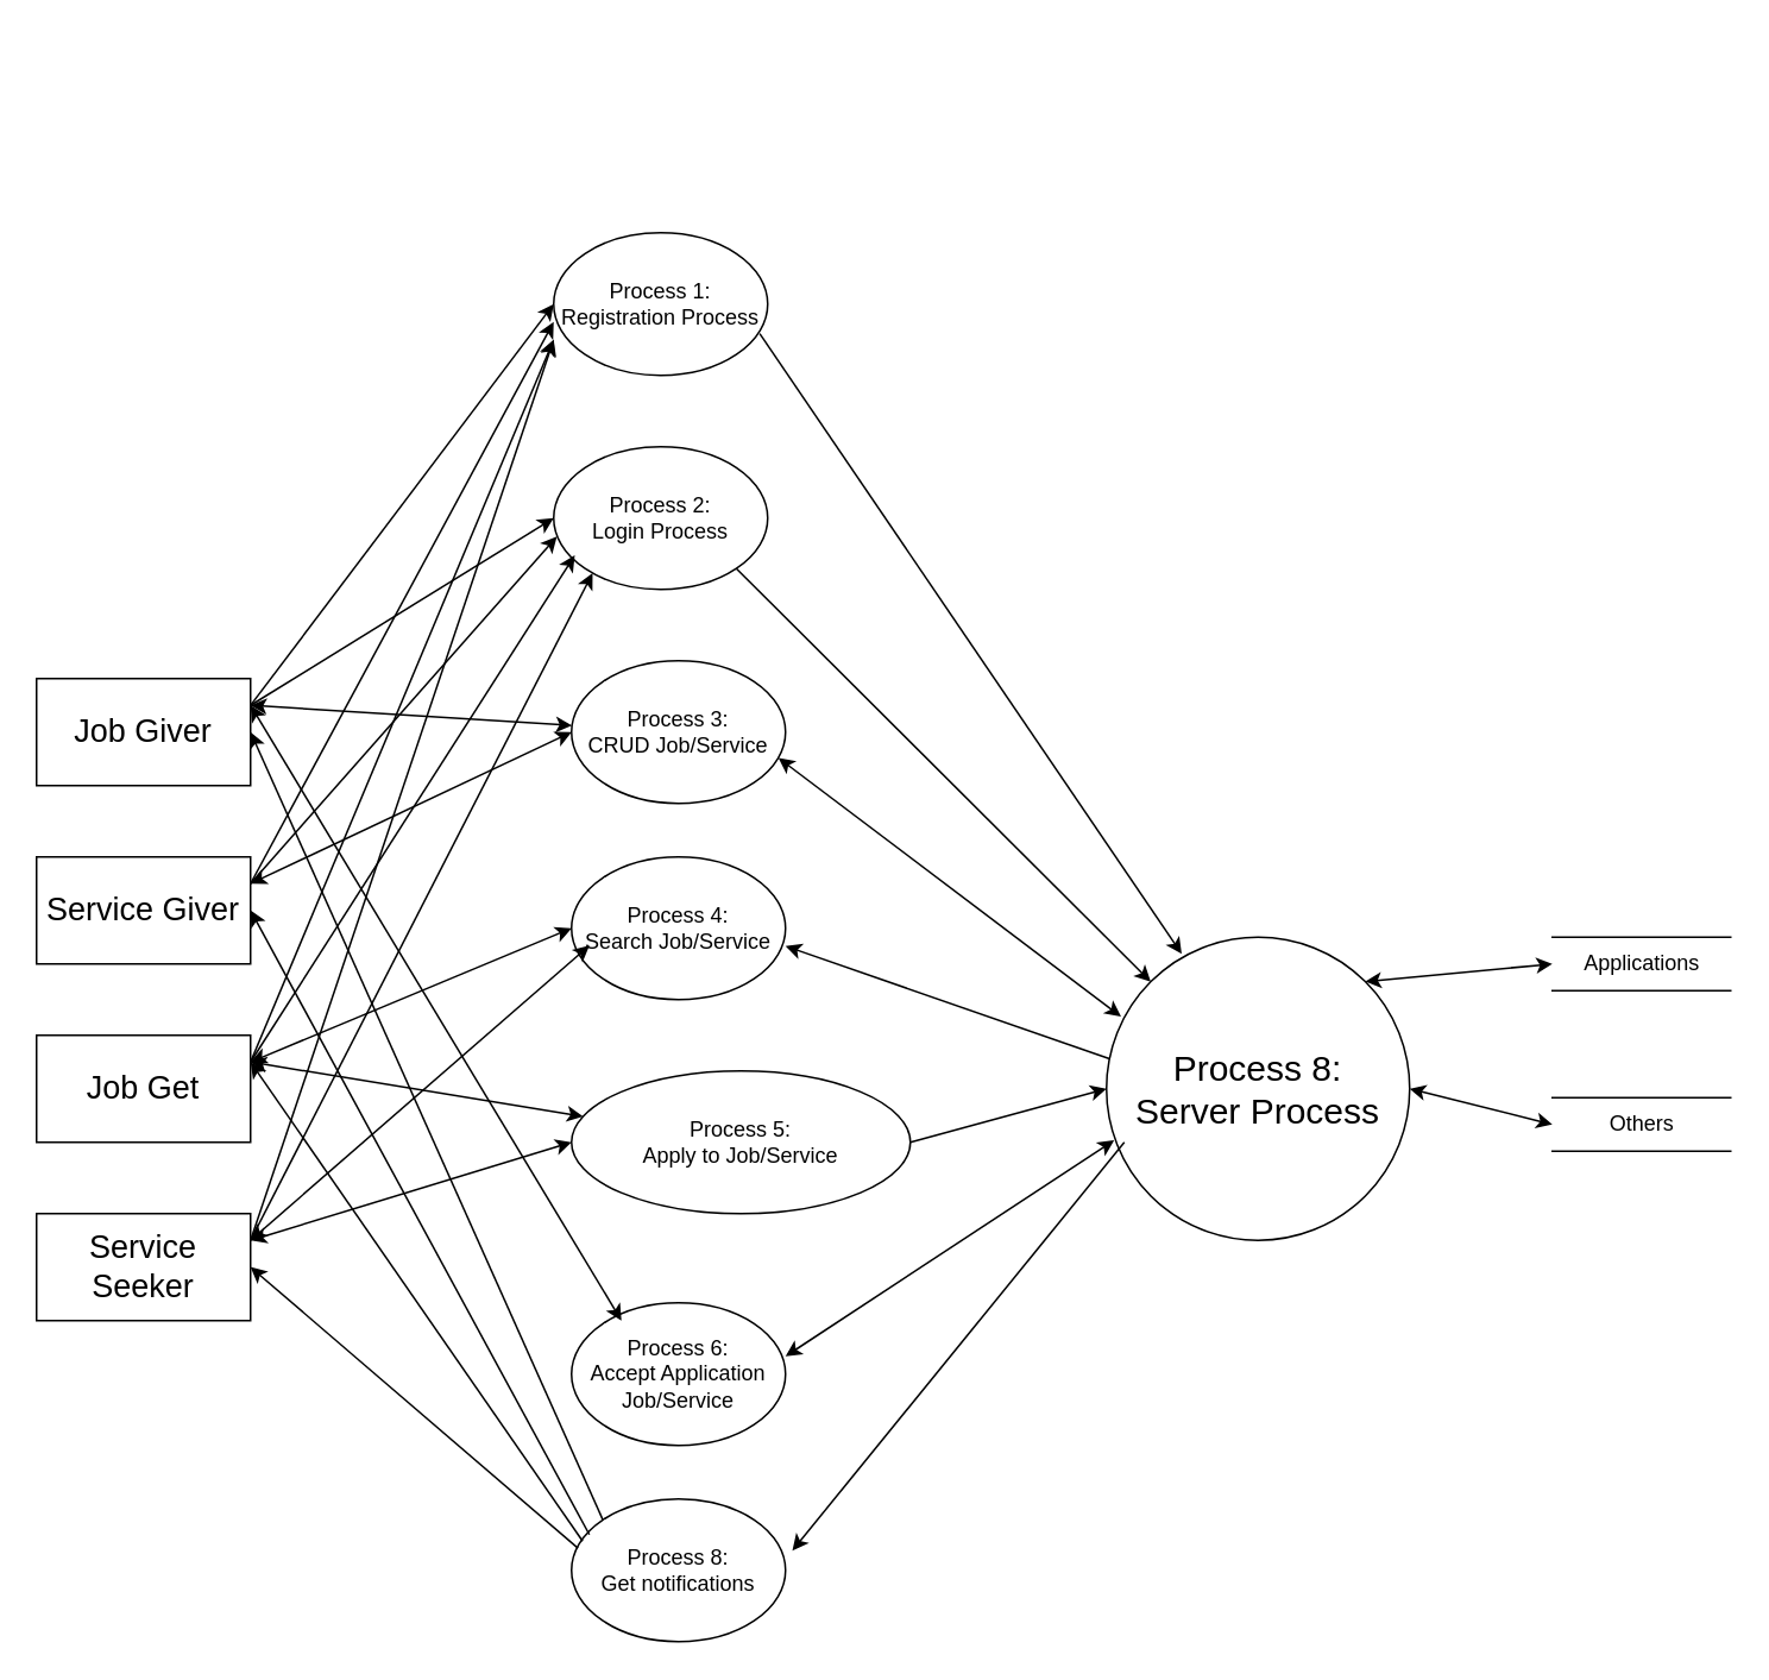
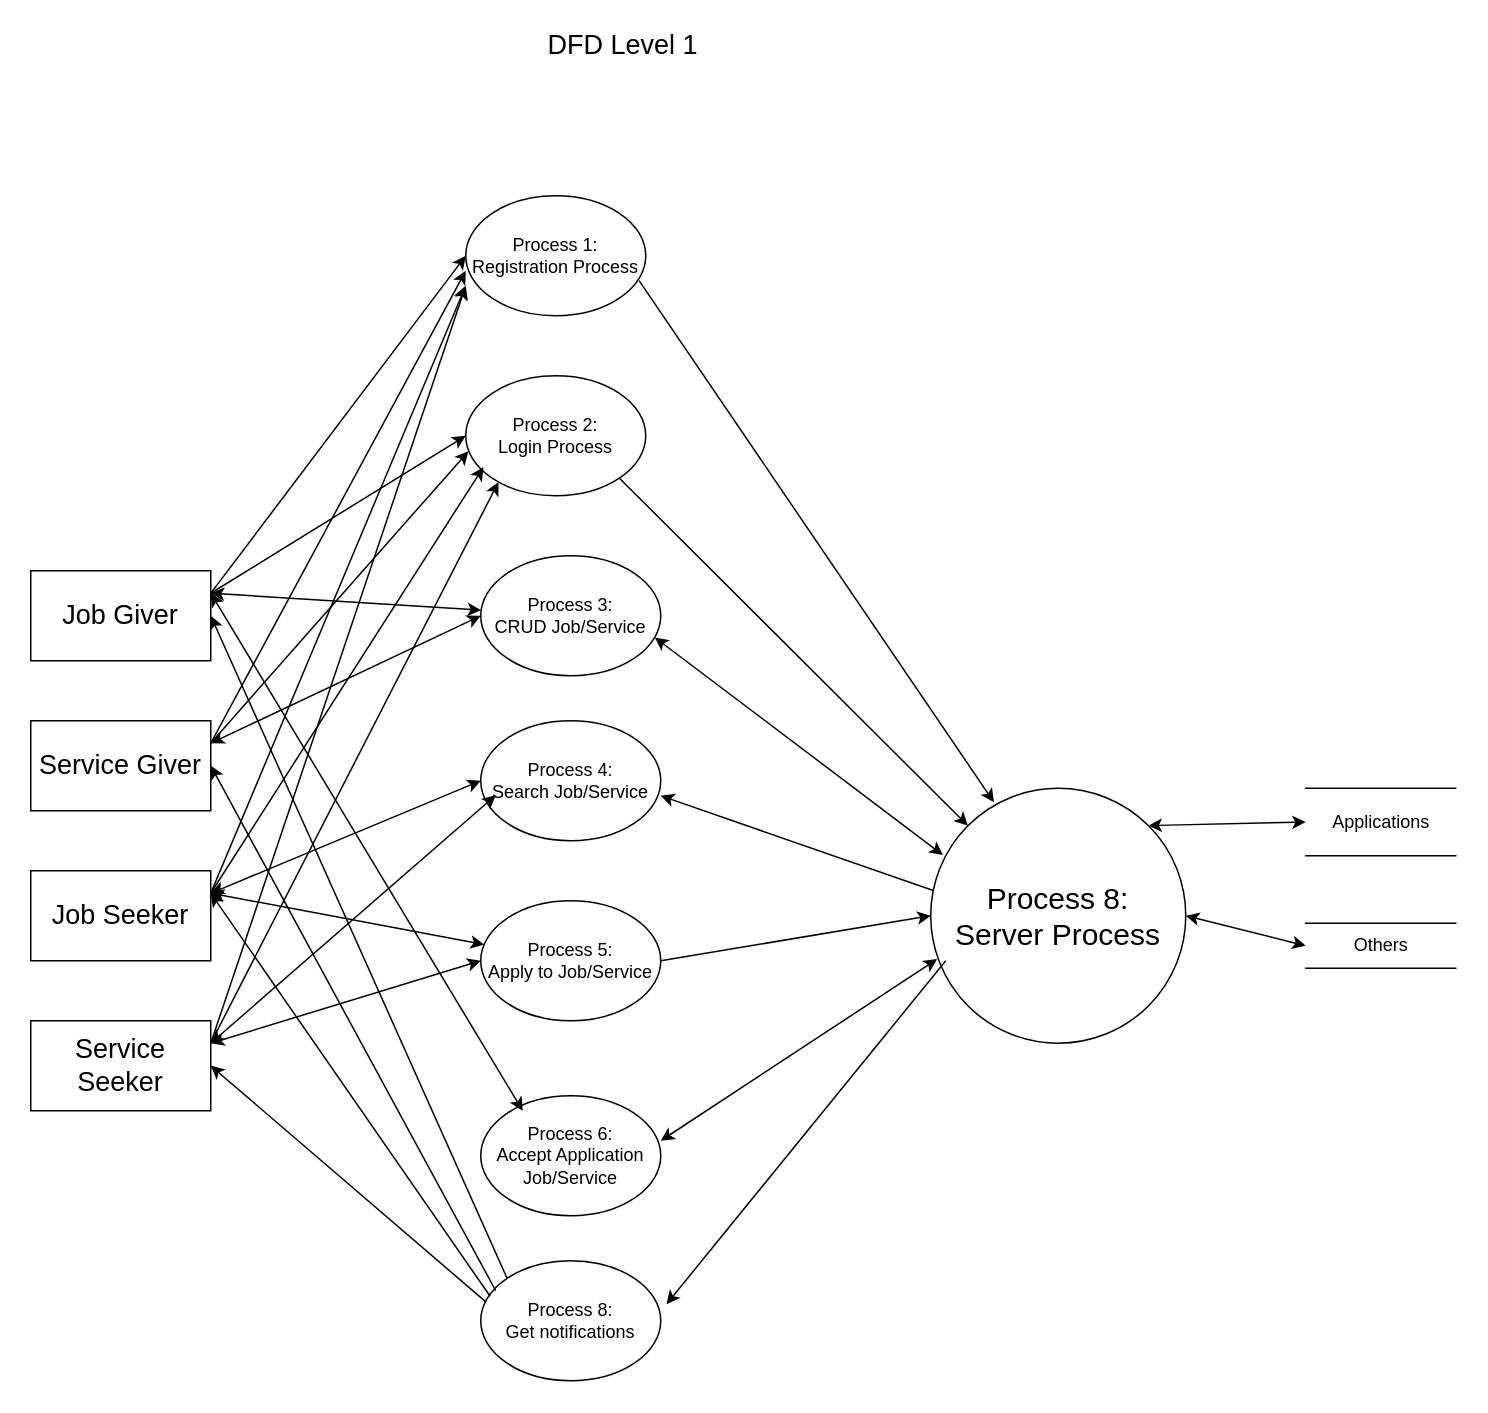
  <mxCell id="0" />
  <mxCell id="1" parent="0" />
+ <mxCell id="2" value="&lt;font style=&quot;font-size: 18px&quot;&gt;DFD Level 1&lt;br&gt;&lt;/font&gt;" style="text;html=1;strokeColor=none;fillColor=none;align=center;verticalAlign=middle;whiteSpace=wrap;rounded=0;" vertex="1" parent="1"><mxGeometry x="335" y="20" width="160" height="20" as="geometry" /></mxCell>
  <mxCell id="3" value="&lt;font style=&quot;font-size: 18px&quot;&gt;Job Giver&lt;/font&gt;" style="rounded=0;whiteSpace=wrap;html=1;" vertex="1" parent="1"><mxGeometry x="20" y="380" width="120" height="60" as="geometry" /></mxCell>
- <mxCell id="4" value="&lt;font style=&quot;font-size: 18px&quot;&gt;Job Get&lt;/font&gt;" style="rounded=0;whiteSpace=wrap;html=1;" vertex="1" parent="1"><mxGeometry x="20" y="580" width="120" height="60" as="geometry" /></mxCell>
+ <mxCell id="4" value="&lt;font style=&quot;font-size: 18px&quot;&gt;Job Seeker&lt;/font&gt;" style="rounded=0;whiteSpace=wrap;html=1;" vertex="1" parent="1"><mxGeometry x="20" y="580" width="120" height="60" as="geometry" /></mxCell>
  <mxCell id="5" value="&lt;font style=&quot;font-size: 18px&quot;&gt;Service Giver&lt;/font&gt;" style="rounded=0;whiteSpace=wrap;html=1;" vertex="1" parent="1"><mxGeometry x="20" y="480" width="120" height="60" as="geometry" /></mxCell>
  <mxCell id="6" value="&lt;font style=&quot;font-size: 18px&quot;&gt;Service Seeker&lt;/font&gt;" style="rounded=0;whiteSpace=wrap;html=1;" vertex="1" parent="1"><mxGeometry x="20" y="680" width="120" height="60" as="geometry" /></mxCell>
  <mxCell id="7" value="&lt;font style=&quot;font-size: 12px&quot;&gt;Process 1:&lt;br&gt;Registration Process&lt;/font&gt;&lt;br&gt;" style="ellipse;whiteSpace=wrap;html=1;" vertex="1" parent="1"><mxGeometry x="310" y="130" width="120" height="80" as="geometry" /></mxCell>
  <mxCell id="8" value="Process 2:&lt;br&gt;Login Process&lt;br&gt;" style="ellipse;whiteSpace=wrap;html=1;" vertex="1" parent="1"><mxGeometry x="310" y="250" width="120" height="80" as="geometry" /></mxCell>
- <mxCell id="9" value="Process 5:&lt;br&gt;Apply to Job/Service&lt;br&gt;" style="ellipse;whiteSpace=wrap;html=1;" vertex="1" parent="1"><mxGeometry x="320" y="600" width="190" height="80" as="geometry" /></mxCell>
+ <mxCell id="9" value="Process 5:&lt;br&gt;Apply to Job/Service&lt;br&gt;" style="ellipse;whiteSpace=wrap;html=1;" vertex="1" parent="1"><mxGeometry x="320" y="600" width="120" height="80" as="geometry" /></mxCell>
  <mxCell id="10" value="Process 4:&lt;br&gt;Search Job/Service&lt;br&gt;" style="ellipse;whiteSpace=wrap;html=1;" vertex="1" parent="1"><mxGeometry x="320" y="480" width="120" height="80" as="geometry" /></mxCell>
  <mxCell id="11" value="Process 8:&lt;br&gt;Get notifications&lt;br&gt;" style="ellipse;whiteSpace=wrap;html=1;" vertex="1" parent="1"><mxGeometry x="320" y="840" width="120" height="80" as="geometry" /></mxCell>
  <mxCell id="12" value="Process 6:&lt;br&gt;Accept Application&lt;br&gt;Job/Service&lt;br&gt;" style="ellipse;whiteSpace=wrap;html=1;" vertex="1" parent="1"><mxGeometry x="320" y="730" width="120" height="80" as="geometry" /></mxCell>
  <mxCell id="13" value="Process 3:&lt;br&gt;CRUD Job/Service&lt;br&gt;" style="ellipse;whiteSpace=wrap;html=1;" vertex="1" parent="1"><mxGeometry x="320" y="370" width="120" height="80" as="geometry" /></mxCell>
  <mxCell id="14" value="&lt;font style=&quot;font-size: 20px&quot;&gt;Process 8:&lt;br&gt;Server Process&lt;/font&gt;&lt;br&gt;" style="ellipse;whiteSpace=wrap;html=1;aspect=fixed;" vertex="1" parent="1"><mxGeometry x="620" y="525" width="170" height="170" as="geometry" /></mxCell>
  <mxCell id="15" value="" style="endArrow=classic;html=1;entryX=0;entryY=0.5;entryDx=0;entryDy=0;exitX=1;exitY=0.25;exitDx=0;exitDy=0;" edge="1" parent="1" source="3" target="8"><mxGeometry width="50" height="50" relative="1" as="geometry"><mxPoint x="20" y="1020" as="sourcePoint" /><mxPoint x="70" y="970" as="targetPoint" /></mxGeometry></mxCell>
  <mxCell id="16" value="" style="endArrow=classic;html=1;entryX=0.015;entryY=0.629;entryDx=0;entryDy=0;exitX=1;exitY=0.25;exitDx=0;exitDy=0;entryPerimeter=0;" edge="1" parent="1" source="5" target="8"><mxGeometry width="50" height="50" relative="1" as="geometry"><mxPoint x="150.059" y="404.941" as="sourcePoint" /><mxPoint x="319.471" y="300.235" as="targetPoint" /></mxGeometry></mxCell>
  <mxCell id="17" value="" style="endArrow=classic;html=1;entryX=0.015;entryY=0.629;entryDx=0;entryDy=0;exitX=1;exitY=0.25;exitDx=0;exitDy=0;entryPerimeter=0;" edge="1" parent="1" source="4"><mxGeometry width="50" height="50" relative="1" as="geometry"><mxPoint x="150.059" y="504.941" as="sourcePoint" /><mxPoint x="321.824" y="310.824" as="targetPoint" /></mxGeometry></mxCell>
  <mxCell id="18" value="" style="endArrow=classic;html=1;entryX=0.015;entryY=0.629;entryDx=0;entryDy=0;exitX=1;exitY=0.25;exitDx=0;exitDy=0;entryPerimeter=0;" edge="1" parent="1" source="6"><mxGeometry width="50" height="50" relative="1" as="geometry"><mxPoint x="150.059" y="604.941" as="sourcePoint" /><mxPoint x="331.824" y="320.824" as="targetPoint" /></mxGeometry></mxCell>
  <mxCell id="19" value="" style="endArrow=classic;html=1;entryX=0;entryY=0.5;entryDx=0;entryDy=0;exitX=1;exitY=0.25;exitDx=0;exitDy=0;" edge="1" parent="1" target="7"><mxGeometry width="50" height="50" relative="1" as="geometry"><mxPoint x="140.059" y="394.941" as="sourcePoint" /><mxPoint x="309.471" y="290.235" as="targetPoint" /></mxGeometry></mxCell>
  <mxCell id="20" value="" style="endArrow=classic;html=1;exitX=1;exitY=0.25;exitDx=0;exitDy=0;" edge="1" parent="1" source="5"><mxGeometry width="50" height="50" relative="1" as="geometry"><mxPoint x="150.059" y="504.941" as="sourcePoint" /><mxPoint x="310" y="180" as="targetPoint" /></mxGeometry></mxCell>
  <mxCell id="21" value="" style="endArrow=classic;html=1;exitX=1;exitY=0.25;exitDx=0;exitDy=0;" edge="1" parent="1" source="4"><mxGeometry width="50" height="50" relative="1" as="geometry"><mxPoint x="150.059" y="604.941" as="sourcePoint" /><mxPoint x="310" y="190" as="targetPoint" /></mxGeometry></mxCell>
  <mxCell id="22" value="" style="endArrow=classic;html=1;exitX=1;exitY=0.25;exitDx=0;exitDy=0;" edge="1" parent="1" source="6"><mxGeometry width="50" height="50" relative="1" as="geometry"><mxPoint x="150.059" y="704.941" as="sourcePoint" /><mxPoint x="310" y="190" as="targetPoint" /></mxGeometry></mxCell>
  <mxCell id="23" value="" style="endArrow=classic;startArrow=classic;html=1;entryX=0;entryY=0.5;entryDx=0;entryDy=0;exitX=1;exitY=0.25;exitDx=0;exitDy=0;" edge="1" parent="1" source="5" target="13"><mxGeometry width="50" height="50" relative="1" as="geometry"><mxPoint x="140" y="520" as="sourcePoint" /><mxPoint x="190" y="470" as="targetPoint" /></mxGeometry></mxCell>
  <mxCell id="24" value="" style="endArrow=classic;startArrow=classic;html=1;exitX=1;exitY=0.25;exitDx=0;exitDy=0;" edge="1" parent="1" source="3" target="13"><mxGeometry width="50" height="50" relative="1" as="geometry"><mxPoint x="150" y="490" as="sourcePoint" /><mxPoint x="320" y="420" as="targetPoint" /></mxGeometry></mxCell>
  <mxCell id="25" value="" style="endArrow=classic;startArrow=classic;html=1;exitX=1;exitY=0.25;exitDx=0;exitDy=0;" edge="1" parent="1" source="3"><mxGeometry width="50" height="50" relative="1" as="geometry"><mxPoint x="150.059" y="504.941" as="sourcePoint" /><mxPoint x="348" y="740" as="targetPoint" /></mxGeometry></mxCell>
  <mxCell id="26" value="" style="endArrow=classic;startArrow=classic;html=1;entryX=0;entryY=0.5;entryDx=0;entryDy=0;exitX=1;exitY=0.25;exitDx=0;exitDy=0;" edge="1" parent="1" source="4" target="10"><mxGeometry width="50" height="50" relative="1" as="geometry"><mxPoint x="20" y="990" as="sourcePoint" /><mxPoint x="70" y="940" as="targetPoint" /></mxGeometry></mxCell>
  <mxCell id="27" value="" style="endArrow=classic;startArrow=classic;html=1;entryX=0;entryY=0.5;entryDx=0;entryDy=0;exitX=1;exitY=0.25;exitDx=0;exitDy=0;" edge="1" parent="1" source="6"><mxGeometry width="50" height="50" relative="1" as="geometry"><mxPoint x="150.059" y="604.941" as="sourcePoint" /><mxPoint x="330.059" y="529.647" as="targetPoint" /></mxGeometry></mxCell>
  <mxCell id="28" value="" style="endArrow=classic;startArrow=classic;html=1;exitX=1;exitY=0.25;exitDx=0;exitDy=0;" edge="1" parent="1" source="4" target="9"><mxGeometry width="50" height="50" relative="1" as="geometry"><mxPoint x="150.059" y="604.941" as="sourcePoint" /><mxPoint x="330" y="530" as="targetPoint" /></mxGeometry></mxCell>
  <mxCell id="29" value="" style="endArrow=classic;startArrow=classic;html=1;exitX=1;exitY=0.25;exitDx=0;exitDy=0;entryX=0;entryY=0.5;entryDx=0;entryDy=0;" edge="1" parent="1" source="6" target="9"><mxGeometry width="50" height="50" relative="1" as="geometry"><mxPoint x="150.059" y="604.941" as="sourcePoint" /><mxPoint x="332.234" y="639.187" as="targetPoint" /></mxGeometry></mxCell>
  <mxCell id="30" value="" style="endArrow=classic;html=1;exitX=0.03;exitY=0.345;exitDx=0;exitDy=0;exitPerimeter=0;entryX=1;entryY=0.5;entryDx=0;entryDy=0;" edge="1" parent="1" source="11" target="6"><mxGeometry width="50" height="50" relative="1" as="geometry"><mxPoint x="20" y="990" as="sourcePoint" /><mxPoint x="190" y="750" as="targetPoint" /></mxGeometry></mxCell>
  <mxCell id="31" value="" style="endArrow=classic;html=1;exitX=0.052;exitY=0.296;exitDx=0;exitDy=0;exitPerimeter=0;entryX=1;entryY=0.25;entryDx=0;entryDy=0;" edge="1" parent="1" source="11" target="4"><mxGeometry width="50" height="50" relative="1" as="geometry"><mxPoint x="333.588" y="877.882" as="sourcePoint" /><mxPoint x="150.059" y="720.235" as="targetPoint" /></mxGeometry></mxCell>
  <mxCell id="32" value="" style="endArrow=classic;html=1;entryX=1;entryY=0.5;entryDx=0;entryDy=0;" edge="1" parent="1" target="5"><mxGeometry width="50" height="50" relative="1" as="geometry"><mxPoint x="330" y="860" as="sourcePoint" /><mxPoint x="150.059" y="604.941" as="targetPoint" /></mxGeometry></mxCell>
  <mxCell id="33" value="" style="endArrow=classic;html=1;entryX=1;entryY=0.5;entryDx=0;entryDy=0;exitX=0;exitY=0;exitDx=0;exitDy=0;" edge="1" parent="1" source="11" target="3"><mxGeometry width="50" height="50" relative="1" as="geometry"><mxPoint x="340" y="870" as="sourcePoint" /><mxPoint x="150.059" y="520.235" as="targetPoint" /></mxGeometry></mxCell>
  <mxCell id="34" value="" style="endArrow=classic;html=1;entryX=1.032;entryY=0.362;entryDx=0;entryDy=0;entryPerimeter=0;" edge="1" parent="1" target="11"><mxGeometry width="50" height="50" relative="1" as="geometry"><mxPoint x="630" y="640" as="sourcePoint" /><mxPoint x="70" y="940" as="targetPoint" /></mxGeometry></mxCell>
  <mxCell id="35" value="" style="endArrow=classic;startArrow=classic;html=1;entryX=0.025;entryY=0.67;entryDx=0;entryDy=0;entryPerimeter=0;" edge="1" parent="1" target="14"><mxGeometry width="50" height="50" relative="1" as="geometry"><mxPoint x="440" y="760" as="sourcePoint" /><mxPoint x="70" y="940" as="targetPoint" /></mxGeometry></mxCell>
  <mxCell id="36" value="" style="endArrow=classic;html=1;entryX=0;entryY=0.5;entryDx=0;entryDy=0;exitX=1;exitY=0.5;exitDx=0;exitDy=0;" edge="1" parent="1" source="9" target="14"><mxGeometry width="50" height="50" relative="1" as="geometry"><mxPoint x="20" y="990" as="sourcePoint" /><mxPoint x="70" y="940" as="targetPoint" /></mxGeometry></mxCell>
  <mxCell id="37" value="" style="endArrow=classic;html=1;exitX=0.01;exitY=0.401;exitDx=0;exitDy=0;exitPerimeter=0;" edge="1" parent="1" source="14"><mxGeometry width="50" height="50" relative="1" as="geometry"><mxPoint x="20" y="990" as="sourcePoint" /><mxPoint x="440" y="530" as="targetPoint" /></mxGeometry></mxCell>
  <mxCell id="38" value="" style="endArrow=classic;startArrow=classic;html=1;entryX=0.048;entryY=0.262;entryDx=0;entryDy=0;entryPerimeter=0;exitX=0.967;exitY=0.681;exitDx=0;exitDy=0;exitPerimeter=0;" edge="1" parent="1" source="13" target="14"><mxGeometry width="50" height="50" relative="1" as="geometry"><mxPoint x="20" y="990" as="sourcePoint" /><mxPoint x="70" y="940" as="targetPoint" /></mxGeometry></mxCell>
  <mxCell id="39" value="" style="endArrow=classic;html=1;exitX=1;exitY=1;exitDx=0;exitDy=0;" edge="1" parent="1" source="8" target="14"><mxGeometry width="50" height="50" relative="1" as="geometry"><mxPoint x="20" y="990" as="sourcePoint" /><mxPoint x="630" y="550" as="targetPoint" /></mxGeometry></mxCell>
  <mxCell id="40" value="" style="endArrow=classic;html=1;entryX=0.248;entryY=0.055;entryDx=0;entryDy=0;entryPerimeter=0;exitX=0.963;exitY=0.707;exitDx=0;exitDy=0;exitPerimeter=0;" edge="1" parent="1" source="7" target="14"><mxGeometry width="50" height="50" relative="1" as="geometry"><mxPoint x="630" y="500" as="sourcePoint" /><mxPoint x="490" y="320" as="targetPoint" /></mxGeometry></mxCell>
- <mxCell id="41" value="Applications" style="html=1;dashed=0;whitespace=wrap;shape=partialRectangle;right=0;left=0;fillColor=none;" vertex="1" parent="1"><mxGeometry x="870" y="525" width="100" height="30" as="geometry" /></mxCell>
+ <mxCell id="41" value="Applications" style="html=1;dashed=0;whitespace=wrap;shape=partialRectangle;right=0;left=0;fillColor=none;" vertex="1" parent="1"><mxGeometry x="870" y="525" width="100" height="45" as="geometry" /></mxCell>
  <mxCell id="42" value="Others" style="html=1;dashed=0;whitespace=wrap;shape=partialRectangle;right=0;left=0;fillColor=none;" vertex="1" parent="1"><mxGeometry x="870" y="615" width="100" height="30" as="geometry" /></mxCell>
  <mxCell id="43" value="" style="endArrow=classic;startArrow=classic;html=1;entryX=0;entryY=0.5;entryDx=0;entryDy=0;exitX=1;exitY=0;exitDx=0;exitDy=0;" edge="1" parent="1" source="14" target="41"><mxGeometry width="50" height="50" relative="1" as="geometry"><mxPoint x="20" y="990" as="sourcePoint" /><mxPoint x="70" y="940" as="targetPoint" /></mxGeometry></mxCell>
  <mxCell id="44" value="" style="endArrow=classic;startArrow=classic;html=1;entryX=0;entryY=0.5;entryDx=0;entryDy=0;exitX=1;exitY=0.5;exitDx=0;exitDy=0;" edge="1" parent="1" source="14" target="42"><mxGeometry width="50" height="50" relative="1" as="geometry"><mxPoint x="774.765" y="560.235" as="sourcePoint" /><mxPoint x="879.471" y="549.647" as="targetPoint" /></mxGeometry></mxCell>
